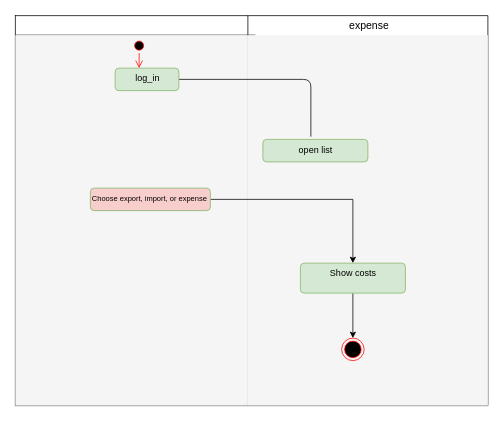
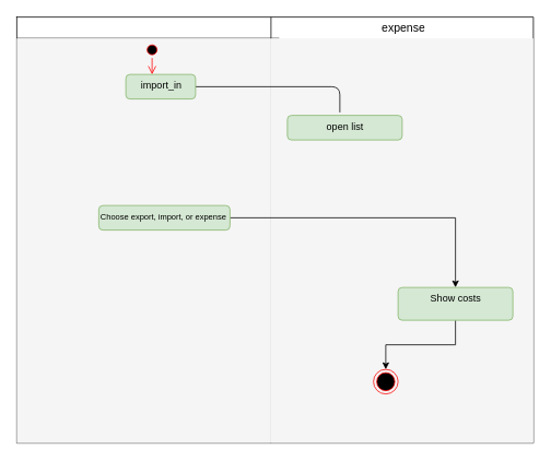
  <mxCell id="0" />
  <mxCell id="1" parent="0" />
  <mxCell id="2" value="" style="shape=table;html=1;whiteSpace=wrap;startSize=0;container=1;collapsible=0;childLayout=tableLayout;" vertex="1" parent="1"><mxGeometry x="20" y="20" width="630" height="520" as="geometry" /></mxCell>
  <mxCell id="3" value="" style="shape=partialRectangle;html=1;whiteSpace=wrap;collapsible=0;dropTarget=0;pointerEvents=0;fillColor=none;top=0;left=0;bottom=0;right=0;points=[[0,0.5],[1,0.5]];portConstraint=eastwest;" vertex="1" parent="2"><mxGeometry width="630" height="26" as="geometry" /></mxCell>
  <mxCell id="4" value="&lt;span style=&quot;font-family: &amp;#34;arial&amp;#34; , sans-serif&quot;&gt;&lt;font style=&quot;font-size: 14px&quot;&gt;&amp;nbsp;expense&lt;/font&gt;&lt;/span&gt;" style="shape=partialRectangle;html=1;whiteSpace=wrap;connectable=0;overflow=hidden;fillColor=none;top=0;left=0;bottom=0;right=0;" vertex="1" parent="3"><mxGeometry x="310" width="320" height="26" as="geometry" /></mxCell>
  <mxCell id="5" value="" style="shape=partialRectangle;html=1;whiteSpace=wrap;collapsible=0;dropTarget=0;pointerEvents=0;fillColor=none;top=0;left=0;bottom=0;right=0;points=[[0,0.5],[1,0.5]];portConstraint=eastwest;" vertex="1" parent="2"><mxGeometry y="26" width="630" height="494" as="geometry" /></mxCell>
  <mxCell id="6" value="" style="shape=partialRectangle;html=1;whiteSpace=wrap;connectable=0;overflow=hidden;fillColor=#f5f5f5;top=0;left=0;bottom=0;right=0;strokeColor=#666666;fontColor=#333333;" vertex="1" parent="5"><mxGeometry width="310" height="494" as="geometry" /></mxCell>
  <mxCell id="7" value="" style="shape=partialRectangle;html=1;whiteSpace=wrap;connectable=0;overflow=hidden;fillColor=#f5f5f5;top=0;left=0;bottom=0;right=0;strokeColor=#666666;fontColor=#333333;" vertex="1" parent="5"><mxGeometry x="310" width="320" height="494" as="geometry" /></mxCell>
  <mxCell id="8" value="" style="ellipse;html=1;shape=startState;fillColor=#000000;strokeColor=#ff0000;" vertex="1" parent="1"><mxGeometry x="175" y="50" width="20" height="20" as="geometry" /></mxCell>
  <mxCell id="9" value="" style="edgeStyle=orthogonalEdgeStyle;html=1;verticalAlign=bottom;endArrow=open;endSize=8;strokeColor=#ff0000;" edge="1" parent="1" source="8"><mxGeometry relative="1" as="geometry"><mxPoint x="185" y="90" as="targetPoint" /><Array as="points"><mxPoint x="185" y="90" /><mxPoint x="185" y="90" /></Array></mxGeometry></mxCell>
  <mxCell id="10" style="edgeStyle=none;orthogonalLoop=1;jettySize=auto;html=1;entryX=0.457;entryY=-0.122;entryDx=0;entryDy=0;entryPerimeter=0;endArrow=none;" edge="1" parent="1" source="11" target="12"><mxGeometry relative="1" as="geometry"><Array as="points"><mxPoint x="414" y="105" /></Array></mxGeometry></mxCell>
- <mxCell id="11" value="log_in" style="html=1;align=center;verticalAlign=top;rounded=1;absoluteArcSize=1;arcSize=10;dashed=0;fillColor=#d5e8d4;strokeColor=#82b366;" vertex="1" parent="1"><mxGeometry x="153" y="90" width="85" height="30" as="geometry" /></mxCell>
- <mxCell id="12" value="open list" style="html=1;align=center;verticalAlign=top;rounded=1;absoluteArcSize=1;arcSize=10;dashed=0;fillColor=#d5e8d4;strokeColor=#82b366;" vertex="1" parent="1"><mxGeometry x="350" y="185" width="140" height="30" as="geometry" /></mxCell>
+ <mxCell id="11" value="import_in" style="html=1;align=center;verticalAlign=top;rounded=1;absoluteArcSize=1;arcSize=10;dashed=0;fillColor=#d5e8d4;strokeColor=#82b366;" vertex="1" parent="1"><mxGeometry x="153" y="90" width="85" height="30" as="geometry" /></mxCell>
+ <mxCell id="12" value="open list" style="html=1;align=center;verticalAlign=top;rounded=1;absoluteArcSize=1;arcSize=10;dashed=0;fillColor=#d5e8d4;strokeColor=#82b366;" vertex="1" parent="1"><mxGeometry x="350" y="140" width="140" height="30" as="geometry" /></mxCell>
  <mxCell id="13" style="edgeStyle=orthogonalEdgeStyle;rounded=0;orthogonalLoop=1;jettySize=auto;html=1;" edge="1" parent="1" source="14" target="16"><mxGeometry relative="1" as="geometry" /></mxCell>
- <mxCell id="14" value="&lt;font style=&quot;font-size: 10px&quot;&gt;Choose&amp;nbsp;export, import, or expense&amp;nbsp;&lt;/font&gt;" style="html=1;align=center;verticalAlign=top;rounded=1;absoluteArcSize=1;arcSize=10;dashed=0;fillColor=#f8cecc;strokeColor=#82b366;" vertex="1" parent="1"><mxGeometry x="120" y="250" width="160" height="30" as="geometry" /></mxCell>
+ <mxCell id="14" value="&lt;font style=&quot;font-size: 10px&quot;&gt;Choose&amp;nbsp;export, import, or expense&amp;nbsp;&lt;/font&gt;" style="html=1;align=center;verticalAlign=top;rounded=1;absoluteArcSize=1;arcSize=10;dashed=0;fillColor=#d5e8d4;strokeColor=#82b366;" vertex="1" parent="1"><mxGeometry x="120" y="250" width="160" height="30" as="geometry" /></mxCell>
  <mxCell id="15" style="edgeStyle=orthogonalEdgeStyle;rounded=0;orthogonalLoop=1;jettySize=auto;html=1;" edge="1" parent="1" source="16" target="17"><mxGeometry relative="1" as="geometry" /></mxCell>
- <mxCell id="16" value="Show costs" style="html=1;align=center;verticalAlign=top;rounded=1;absoluteArcSize=1;arcSize=10;dashed=0;fillColor=#d5e8d4;strokeColor=#82b366;" vertex="1" parent="1"><mxGeometry x="400" y="350" width="140" height="40" as="geometry" /></mxCell>
+ <mxCell id="16" value="Show costs" style="html=1;align=center;verticalAlign=top;rounded=1;absoluteArcSize=1;arcSize=10;dashed=0;fillColor=#d5e8d4;strokeColor=#82b366;" vertex="1" parent="1"><mxGeometry x="485" y="350" width="140" height="40" as="geometry" /></mxCell>
  <mxCell id="17" value="" style="ellipse;html=1;shape=endState;fillColor=#000000;strokeColor=#ff0000;" vertex="1" parent="1"><mxGeometry x="455" y="450" width="30" height="30" as="geometry" /></mxCell>
